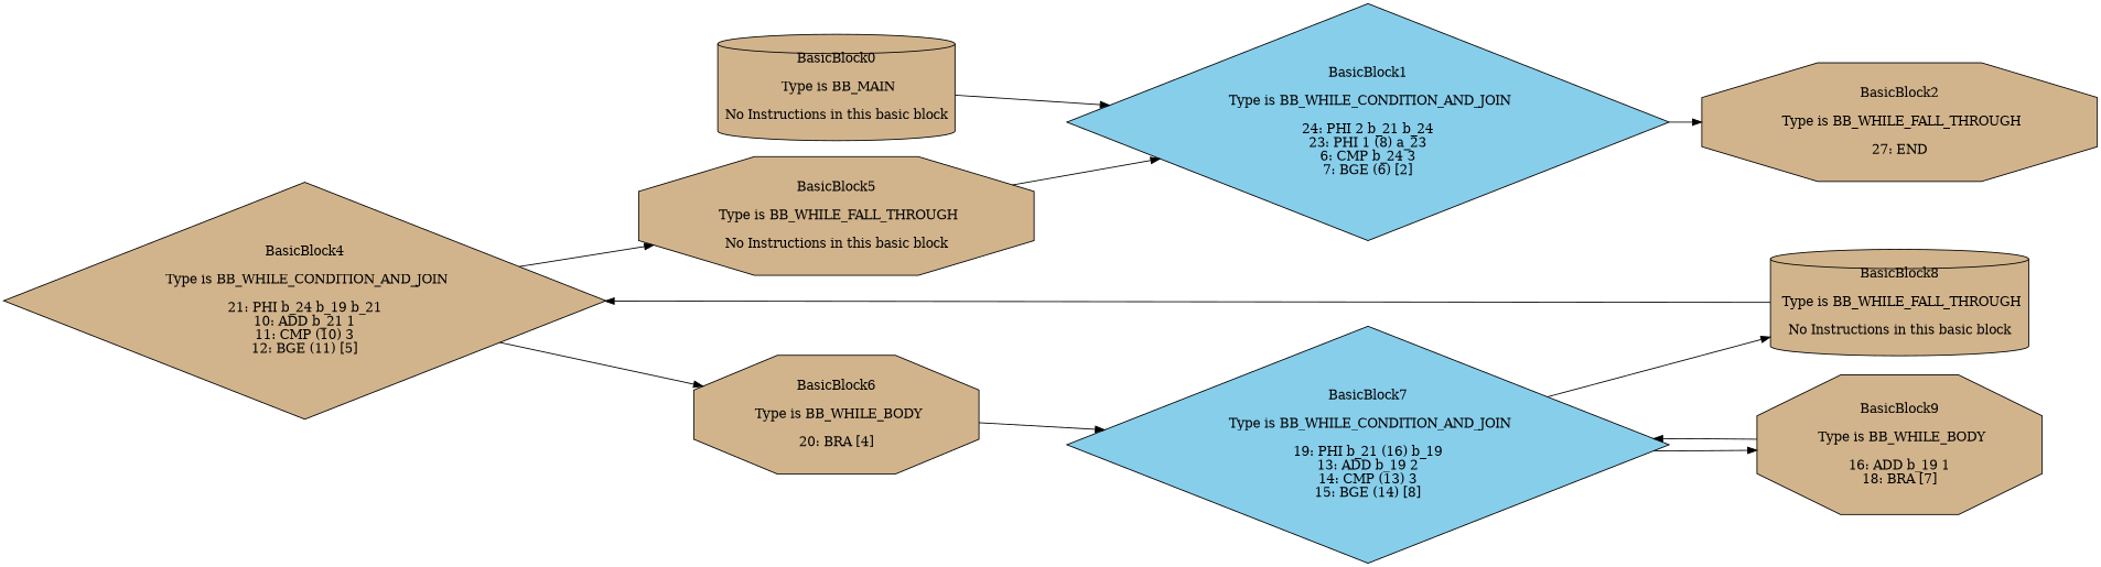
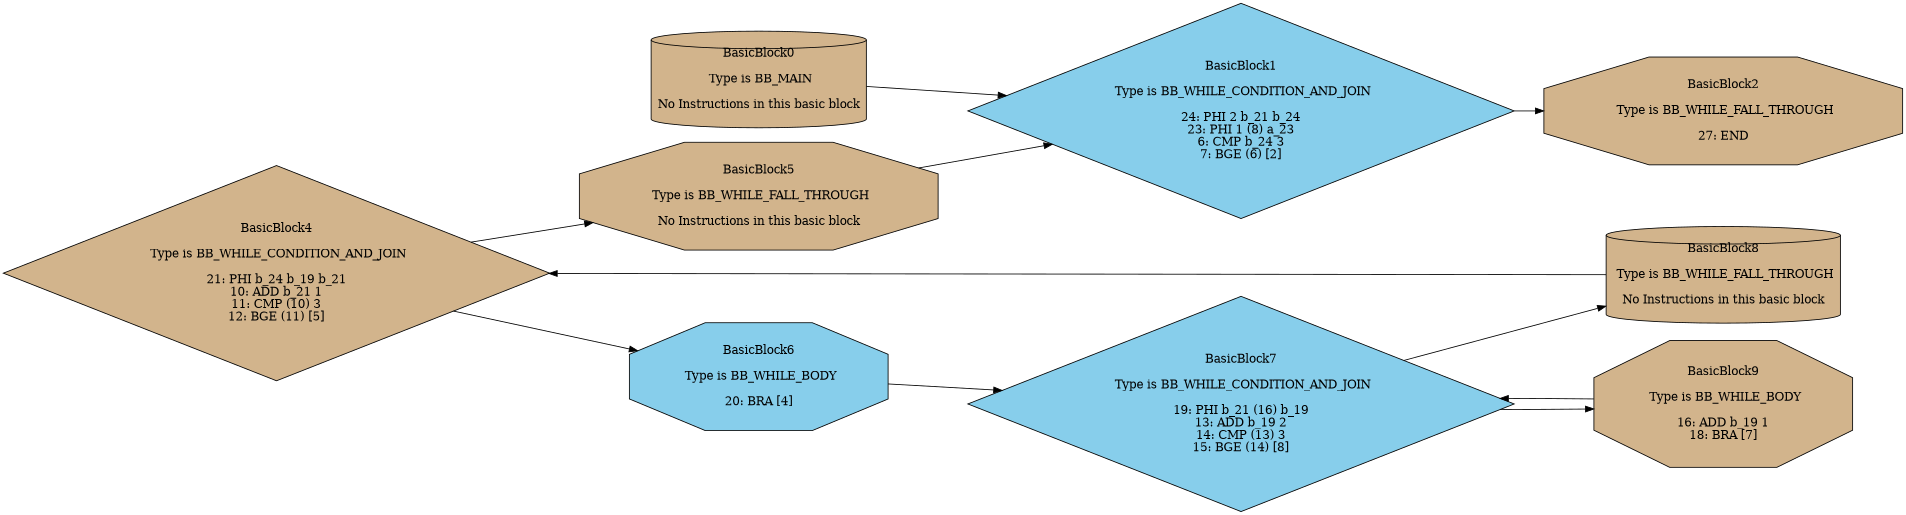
  digraph {
    rankdir=LR
    node [fillcolor=tan shape=octagon style=filled]
    n1 [label="BasicBlock0\n\n Type is BB_MAIN\n\nNo Instructions in this basic block\n" shape=cylinder]
    n2 [fillcolor=skyblue label="BasicBlock1\n\n Type is BB_WHILE_CONDITION_AND_JOIN\n\n24: PHI 2 b_21 b_24\n23: PHI 1 (8) a_23\n6: CMP b_24 3\n7: BGE (6) [2]\n" shape=diamond]
    n3 [label="BasicBlock2\n\n Type is BB_WHILE_FALL_THROUGH\n\n27: END\n"]
    n4 [label="BasicBlock4\n\n Type is BB_WHILE_CONDITION_AND_JOIN\n\n21: PHI b_24 b_19 b_21\n10: ADD b_21 1\n11: CMP (10) 3\n12: BGE (11) [5]\n" shape=diamond]
    n5 [label="BasicBlock5\n\n Type is BB_WHILE_FALL_THROUGH\n\nNo Instructions in this basic block\n"]
-   n6 [label="BasicBlock6\n\n Type is BB_WHILE_BODY\n\n20: BRA [4]\n"]
+   n6 [fillcolor=skyblue label="BasicBlock6\n\n Type is BB_WHILE_BODY\n\n20: BRA [4]\n"]
    n7 [fillcolor=skyblue label="BasicBlock7\n\n Type is BB_WHILE_CONDITION_AND_JOIN\n\n19: PHI b_21 (16) b_19\n13: ADD b_19 2\n14: CMP (13) 3\n15: BGE (14) [8]\n" shape=diamond]
    n8 [label="BasicBlock8\n\n Type is BB_WHILE_FALL_THROUGH\n\nNo Instructions in this basic block\n" shape=cylinder]
    n9 [label="BasicBlock9\n\n Type is BB_WHILE_BODY\n\n16: ADD b_19 1\n18: BRA [7]\n"]
    n1 -> n2
    n2 -> n3
    n4 -> n5
    n4 -> n6
    n5 -> n2
    n6 -> n7
    n7 -> n8
    n7 -> n9
    n8 -> n4
    n9 -> n7
  }
